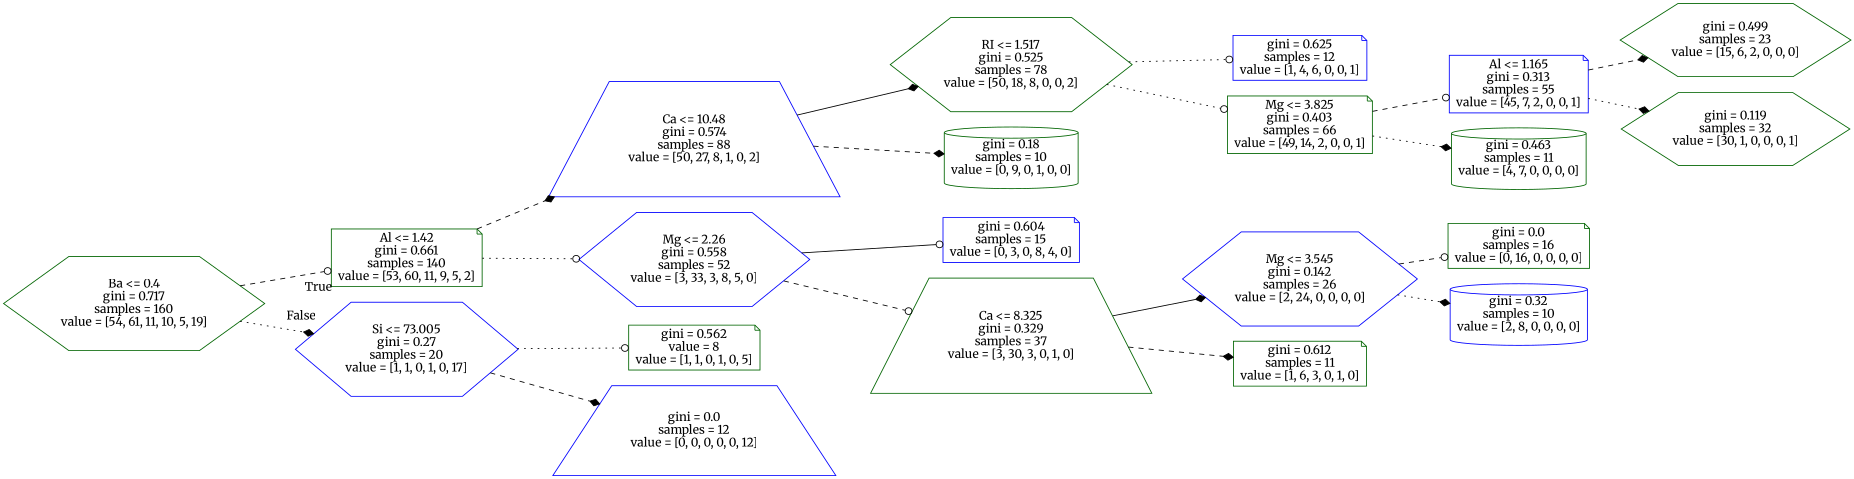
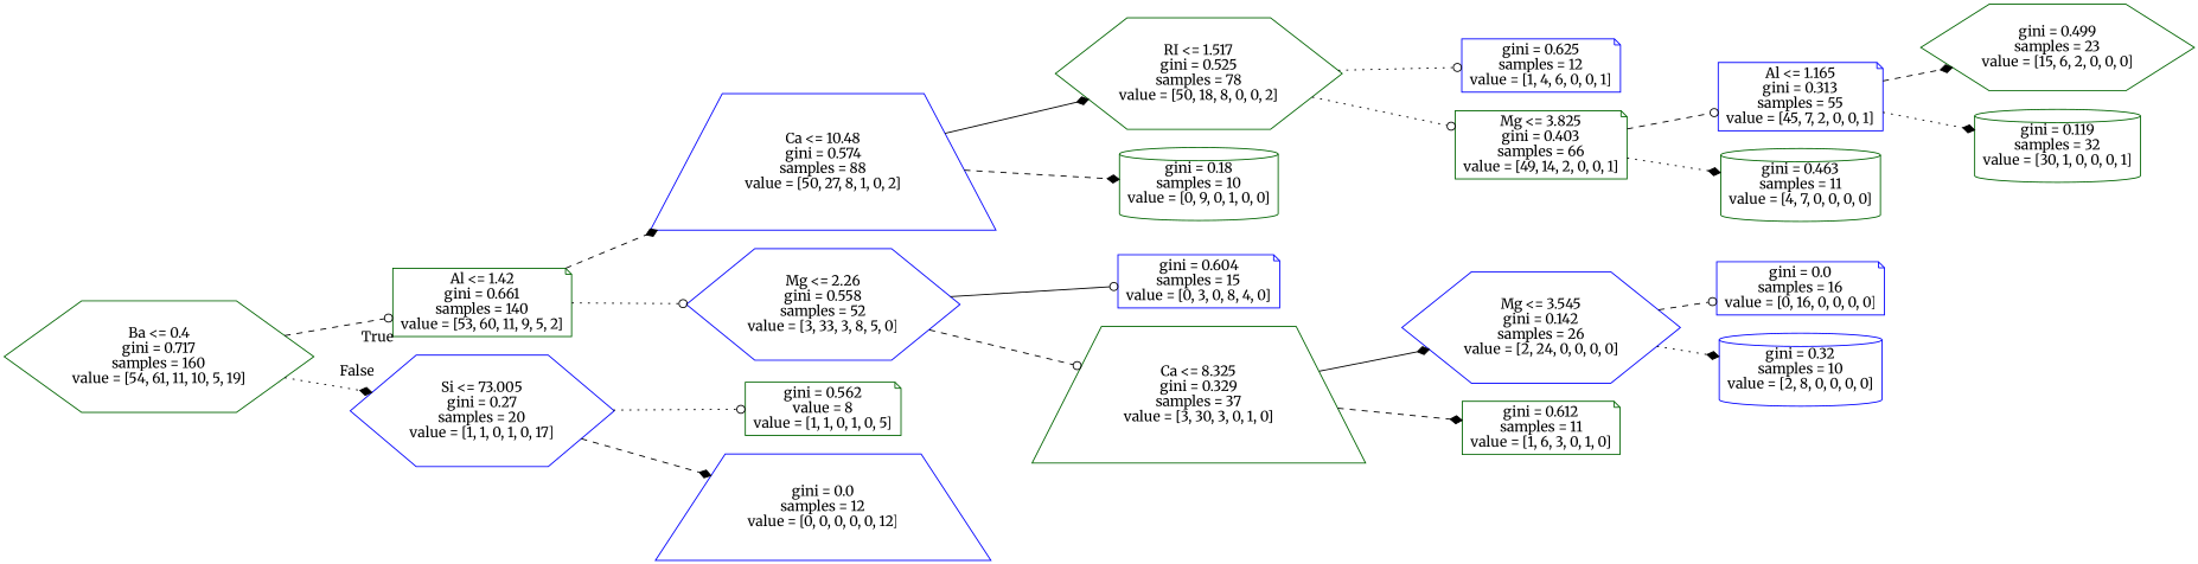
  digraph {
    fontname=Merriweather
    rankdir=LR
    node [color=darkgreen fontname=Merriweather shape=note]
    edge [arrowhead=diamond fontname=Merriweather style=dashed]
    n1 [label="Ba <= 0.4\ngini = 0.717\nsamples = 160\nvalue = [54, 61, 11, 10, 5, 19]" shape=hexagon]
    n2 [label="Al <= 1.42\ngini = 0.661\nsamples = 140\nvalue = [53, 60, 11, 9, 5, 2]"]
    n3 [color=blue label="Si <= 73.005\ngini = 0.27\nsamples = 20\nvalue = [1, 1, 0, 1, 0, 17]" shape=hexagon]
    n4 [color=blue label="Ca <= 10.48\ngini = 0.574\nsamples = 88\nvalue = [50, 27, 8, 1, 0, 2]" shape=trapezium]
    n5 [color=blue label="Mg <= 2.26\ngini = 0.558\nsamples = 52\nvalue = [3, 33, 3, 8, 5, 0]" shape=hexagon]
    n6 [label="gini = 0.562\nvalue = 8\nvalue = [1, 1, 0, 1, 0, 5]"]
    n7 [color=blue label="gini = 0.0\nsamples = 12\nvalue = [0, 0, 0, 0, 0, 12]" shape=trapezium]
    n8 [label="RI <= 1.517\ngini = 0.525\nsamples = 78\nvalue = [50, 18, 8, 0, 0, 2]" shape=hexagon]
    n9 [label="gini = 0.18\nsamples = 10\nvalue = [0, 9, 0, 1, 0, 0]" shape=cylinder]
    n10 [color=blue label="gini = 0.604\nsamples = 15\nvalue = [0, 3, 0, 8, 4, 0]"]
    n11 [label="Ca <= 8.325\ngini = 0.329\nsamples = 37\nvalue = [3, 30, 3, 0, 1, 0]" shape=trapezium]
    n12 [color=blue label="gini = 0.625\nsamples = 12\nvalue = [1, 4, 6, 0, 0, 1]"]
    n13 [label="Mg <= 3.825\ngini = 0.403\nsamples = 66\nvalue = [49, 14, 2, 0, 0, 1]"]
    n14 [color=blue label="Al <= 1.165\ngini = 0.313\nsamples = 55\nvalue = [45, 7, 2, 0, 0, 1]"]
    n15 [label="gini = 0.463\nsamples = 11\nvalue = [4, 7, 0, 0, 0, 0]" shape=cylinder]
    n16 [label="gini = 0.499\nsamples = 23\nvalue = [15, 6, 2, 0, 0, 0]" shape=hexagon]
-   n17 [label="gini = 0.119\nsamples = 32\nvalue = [30, 1, 0, 0, 0, 1]" shape=hexagon]
+   n17 [label="gini = 0.119\nsamples = 32\nvalue = [30, 1, 0, 0, 0, 1]" shape=cylinder]
    n18 [color=blue label="Mg <= 3.545\ngini = 0.142\nsamples = 26\nvalue = [2, 24, 0, 0, 0, 0]" shape=hexagon]
    n19 [label="gini = 0.612\nsamples = 11\nvalue = [1, 6, 3, 0, 1, 0]"]
-   n20 [label="gini = 0.0\nsamples = 16\nvalue = [0, 16, 0, 0, 0, 0]"]
+   n20 [color=blue label="gini = 0.0\nsamples = 16\nvalue = [0, 16, 0, 0, 0, 0]"]
    n21 [color=blue label="gini = 0.32\nsamples = 10\nvalue = [2, 8, 0, 0, 0, 0]" shape=cylinder]
    n1 -> n2 [arrowhead=odot headlabel=True labelangle=45 labeldistance=2.5]
    n1 -> n3 [headlabel=False labelangle=-45 labeldistance=2.5 style=dotted]
    n2 -> n4
    n2 -> n5 [arrowhead=odot style=dotted]
    n3 -> n6 [arrowhead=odot style=dotted]
    n3 -> n7
    n4 -> n8 [style=solid]
    n4 -> n9
    n5 -> n10 [arrowhead=odot style=solid]
    n5 -> n11 [arrowhead=odot]
    n8 -> n12 [arrowhead=odot style=dotted]
    n8 -> n13 [arrowhead=odot style=dotted]
    n11 -> n18 [style=solid]
    n11 -> n19
    n13 -> n14 [arrowhead=odot]
    n13 -> n15 [style=dotted]
    n14 -> n16
    n14 -> n17 [style=dotted]
    n18 -> n20 [arrowhead=odot]
    n18 -> n21 [style=dotted]
  }
